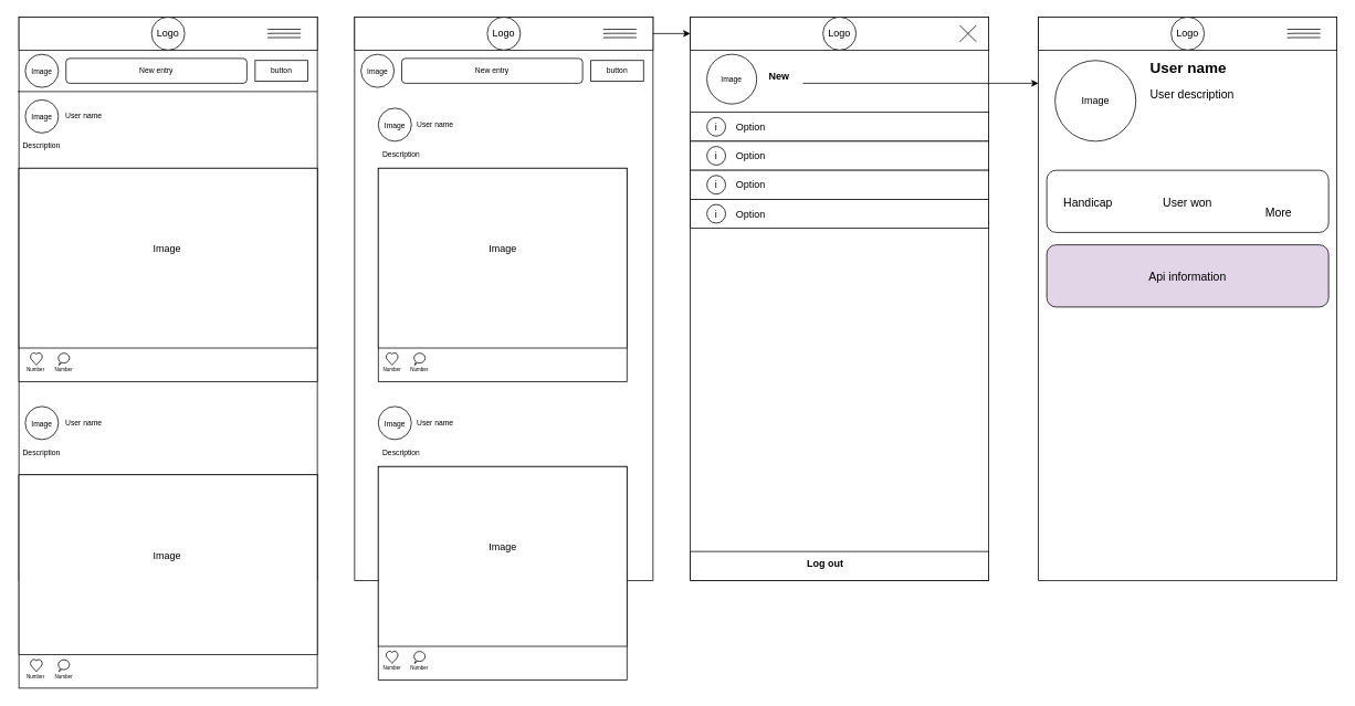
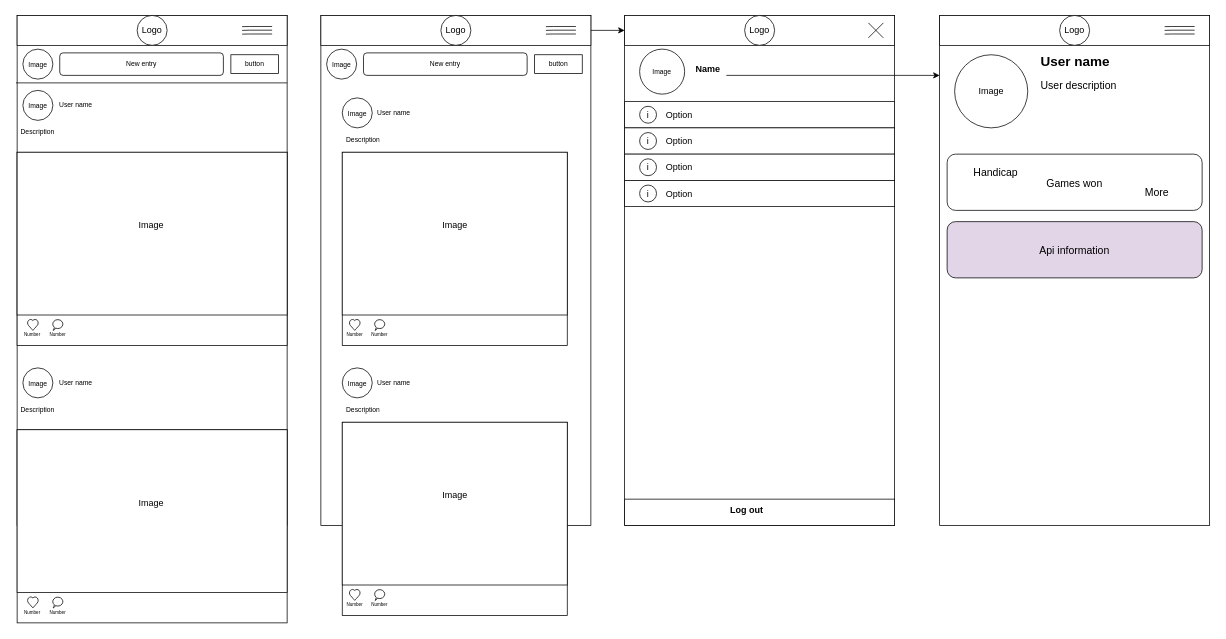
  <mxCell id="0" />
  <mxCell id="1" parent="0" />
  <mxCell id="2" value="" style="rounded=0;whiteSpace=wrap;html=1;" vertex="1" parent="1"><mxGeometry x="832" y="20" width="360" height="680" as="geometry" /></mxCell>
  <mxCell id="3" value="" style="rounded=0;whiteSpace=wrap;html=1;" vertex="1" parent="1"><mxGeometry x="832" y="20" width="360" height="40" as="geometry" /></mxCell>
  <mxCell id="4" value="Logo" style="ellipse;whiteSpace=wrap;html=1;aspect=fixed;" vertex="1" parent="1"><mxGeometry x="992" y="20" width="40" height="40" as="geometry" /></mxCell>
  <mxCell id="5" value="" style="endArrow=none;html=1;rounded=0;" edge="1" parent="1"><mxGeometry width="50" height="50" relative="1" as="geometry"><mxPoint x="1177" y="50" as="sourcePoint" /><mxPoint x="1157" y="30" as="targetPoint" /></mxGeometry></mxCell>
  <mxCell id="6" value="" style="endArrow=none;html=1;rounded=0;" edge="1" parent="1"><mxGeometry width="50" height="50" relative="1" as="geometry"><mxPoint x="1157" y="50" as="sourcePoint" /><mxPoint x="1177" y="30" as="targetPoint" /></mxGeometry></mxCell>
  <mxCell id="7" value="&lt;span style=&quot;font-size: 9px;&quot;&gt;Image&lt;/span&gt;" style="ellipse;whiteSpace=wrap;html=1;aspect=fixed;" vertex="1" parent="1"><mxGeometry x="852.01" y="65" width="60" height="60" as="geometry" /></mxCell>
- <mxCell id="8" value="&lt;h1 style=&quot;font-size: 12px;&quot;&gt;&lt;span style=&quot;font-size: 12px;&quot;&gt;New&lt;/span&gt;&lt;/h1&gt;" style="text;html=1;strokeColor=none;fillColor=none;spacing=5;spacingTop=-21;whiteSpace=wrap;overflow=hidden;rounded=0;textDirection=ltr;fontSize=12;verticalAlign=middle;horizontal=1;" vertex="1" parent="1"><mxGeometry x="922" y="90" width="70" height="25" as="geometry" /></mxCell>
+ <mxCell id="8" value="&lt;h1 style=&quot;font-size: 12px;&quot;&gt;&lt;span style=&quot;font-size: 12px;&quot;&gt;Name&lt;/span&gt;&lt;/h1&gt;" style="text;html=1;strokeColor=none;fillColor=none;spacing=5;spacingTop=-21;whiteSpace=wrap;overflow=hidden;rounded=0;textDirection=ltr;fontSize=12;verticalAlign=middle;horizontal=1;" vertex="1" parent="1"><mxGeometry x="922" y="90" width="70" height="25" as="geometry" /></mxCell>
  <mxCell id="9" value="" style="rounded=0;whiteSpace=wrap;html=1;fontSize=6;" vertex="1" parent="1"><mxGeometry x="832.01" y="135" width="360" height="35" as="geometry" /></mxCell>
  <mxCell id="10" value="" style="rounded=0;whiteSpace=wrap;html=1;fontSize=6;" vertex="1" parent="1"><mxGeometry x="832" y="170" width="360" height="35" as="geometry" /></mxCell>
  <mxCell id="11" value="" style="rounded=0;whiteSpace=wrap;html=1;fontSize=6;" vertex="1" parent="1"><mxGeometry x="832" y="205" width="360" height="35" as="geometry" /></mxCell>
  <mxCell id="12" value="" style="rounded=0;whiteSpace=wrap;html=1;fontSize=6;" vertex="1" parent="1"><mxGeometry x="832" y="240" width="360" height="35" as="geometry" /></mxCell>
  <mxCell id="13" value="&lt;font style=&quot;font-size: 12px;&quot;&gt;Option&lt;/font&gt;" style="text;html=1;strokeColor=none;fillColor=none;align=center;verticalAlign=middle;whiteSpace=wrap;rounded=0;fontSize=6;" vertex="1" parent="1"><mxGeometry x="874.51" y="137.5" width="60" height="30" as="geometry" /></mxCell>
  <mxCell id="14" value="i" style="ellipse;whiteSpace=wrap;html=1;aspect=fixed;" vertex="1" parent="1"><mxGeometry x="852.01" y="141.25" width="22.5" height="22.5" as="geometry" /></mxCell>
  <mxCell id="15" value="&lt;span style=&quot;font-size: 12px;&quot;&gt;Option&lt;/span&gt;" style="text;html=1;strokeColor=none;fillColor=none;align=center;verticalAlign=middle;whiteSpace=wrap;rounded=0;fontSize=6;" vertex="1" parent="1"><mxGeometry x="874.5" y="172.5" width="60" height="30" as="geometry" /></mxCell>
  <mxCell id="16" value="i" style="ellipse;whiteSpace=wrap;html=1;aspect=fixed;" vertex="1" parent="1"><mxGeometry x="852" y="176.25" width="22.5" height="22.5" as="geometry" /></mxCell>
  <mxCell id="17" value="&lt;span style=&quot;font-size: 12px;&quot;&gt;Option&lt;/span&gt;" style="text;html=1;strokeColor=none;fillColor=none;align=center;verticalAlign=middle;whiteSpace=wrap;rounded=0;fontSize=6;" vertex="1" parent="1"><mxGeometry x="874.5" y="207.5" width="60" height="30" as="geometry" /></mxCell>
  <mxCell id="18" value="i" style="ellipse;whiteSpace=wrap;html=1;aspect=fixed;" vertex="1" parent="1"><mxGeometry x="852" y="211.25" width="22.5" height="22.5" as="geometry" /></mxCell>
  <mxCell id="19" value="&lt;span style=&quot;font-size: 12px;&quot;&gt;Option&lt;/span&gt;" style="text;html=1;strokeColor=none;fillColor=none;align=center;verticalAlign=middle;whiteSpace=wrap;rounded=0;fontSize=6;" vertex="1" parent="1"><mxGeometry x="874.5" y="242.5" width="60" height="30" as="geometry" /></mxCell>
  <mxCell id="20" value="i" style="ellipse;whiteSpace=wrap;html=1;aspect=fixed;" vertex="1" parent="1"><mxGeometry x="852" y="246.25" width="22.5" height="22.5" as="geometry" /></mxCell>
  <mxCell id="21" value="" style="rounded=0;whiteSpace=wrap;html=1;" vertex="1" parent="1"><mxGeometry x="427" y="20" width="360" height="680" as="geometry" /></mxCell>
  <mxCell id="22" value="" style="rounded=0;whiteSpace=wrap;html=1;" vertex="1" parent="1"><mxGeometry x="427" y="20" width="360" height="40" as="geometry" /></mxCell>
  <mxCell id="23" value="Logo" style="ellipse;whiteSpace=wrap;html=1;aspect=fixed;" vertex="1" parent="1"><mxGeometry x="587" y="20" width="40" height="40" as="geometry" /></mxCell>
  <mxCell id="24" value="" style="endArrow=none;html=1;rounded=0;" edge="1" parent="1"><mxGeometry width="50" height="50" relative="1" as="geometry"><mxPoint x="767" y="34.83" as="sourcePoint" /><mxPoint x="727" y="35" as="targetPoint" /><Array as="points"><mxPoint x="737" y="34.83" /></Array></mxGeometry></mxCell>
  <mxCell id="25" value="" style="endArrow=none;html=1;rounded=0;" edge="1" parent="1"><mxGeometry width="50" height="50" relative="1" as="geometry"><mxPoint x="767" y="39.73" as="sourcePoint" /><mxPoint x="727" y="40" as="targetPoint" /><Array as="points"><mxPoint x="737" y="39.73" /></Array></mxGeometry></mxCell>
  <mxCell id="26" value="" style="endArrow=none;html=1;rounded=0;" edge="1" parent="1"><mxGeometry width="50" height="50" relative="1" as="geometry"><mxPoint x="767" y="44.83" as="sourcePoint" /><mxPoint x="727" y="45" as="targetPoint" /><Array as="points"><mxPoint x="737" y="44.83" /></Array></mxGeometry></mxCell>
  <mxCell id="27" value="" style="rounded=0;whiteSpace=wrap;html=1;fontSize=12;" vertex="1" parent="1"><mxGeometry x="455.5" y="202.5" width="300" height="257.5" as="geometry" /></mxCell>
  <mxCell id="28" value="&lt;span style=&quot;font-size: 9px;&quot;&gt;Image&lt;/span&gt;" style="ellipse;whiteSpace=wrap;html=1;aspect=fixed;" vertex="1" parent="1"><mxGeometry x="455.5" y="130" width="40" height="40" as="geometry" /></mxCell>
  <mxCell id="29" value="User name" style="text;html=1;strokeColor=none;fillColor=none;align=center;verticalAlign=middle;whiteSpace=wrap;rounded=0;fontSize=9;" vertex="1" parent="1"><mxGeometry x="495.5" y="135" width="56.5" height="30" as="geometry" /></mxCell>
  <mxCell id="30" value="" style="verticalLabelPosition=bottom;verticalAlign=top;html=1;shape=mxgraph.basic.heart;fontSize=9;" vertex="1" parent="1"><mxGeometry x="464.67" y="425" width="15" height="15" as="geometry" /></mxCell>
  <mxCell id="31" value="" style="whiteSpace=wrap;html=1;shape=mxgraph.basic.oval_callout;fontSize=9;" vertex="1" parent="1"><mxGeometry x="497.99" y="425" width="15" height="15" as="geometry" /></mxCell>
  <mxCell id="32" value="&lt;font style=&quot;font-size: 6px;&quot;&gt;Number&lt;/font&gt;" style="text;html=1;strokeColor=none;fillColor=none;align=center;verticalAlign=middle;whiteSpace=wrap;rounded=0;fontSize=9;" vertex="1" parent="1"><mxGeometry x="455.5" y="435" width="33.33" height="20" as="geometry" /></mxCell>
  <mxCell id="33" value="&lt;span style=&quot;font-size: 6px;&quot;&gt;Number&lt;/span&gt;" style="text;html=1;strokeColor=none;fillColor=none;align=center;verticalAlign=middle;whiteSpace=wrap;rounded=0;fontSize=9;" vertex="1" parent="1"><mxGeometry x="488.83" y="435" width="33.33" height="20" as="geometry" /></mxCell>
  <mxCell id="34" value="&lt;h1&gt;&lt;span style=&quot;background-color: initial; font-weight: normal;&quot;&gt;&lt;font style=&quot;font-size: 9px;&quot;&gt;Description&lt;/font&gt;&lt;/span&gt;&lt;br&gt;&lt;/h1&gt;" style="text;html=1;strokeColor=none;fillColor=none;spacing=5;spacingTop=-20;whiteSpace=wrap;overflow=hidden;rounded=0;fontSize=6;" vertex="1" parent="1"><mxGeometry x="455.5" y="180" width="300" height="30" as="geometry" /></mxCell>
  <mxCell id="35" value="" style="rounded=0;whiteSpace=wrap;html=1;fontSize=9;" vertex="1" parent="1"><mxGeometry x="455.5" y="202.5" width="300" height="217" as="geometry" /></mxCell>
  <mxCell id="36" value="Image" style="text;html=1;strokeColor=none;fillColor=none;align=center;verticalAlign=middle;whiteSpace=wrap;rounded=0;fontSize=12;" vertex="1" parent="1"><mxGeometry x="575.5" y="285" width="60" height="30" as="geometry" /></mxCell>
  <mxCell id="37" value="" style="rounded=0;whiteSpace=wrap;html=1;fontSize=12;" vertex="1" parent="1"><mxGeometry x="455.5" y="562.5" width="300" height="257.5" as="geometry" /></mxCell>
  <mxCell id="38" value="&lt;span style=&quot;font-size: 9px;&quot;&gt;Image&lt;/span&gt;" style="ellipse;whiteSpace=wrap;html=1;aspect=fixed;" vertex="1" parent="1"><mxGeometry x="455.5" y="490" width="40" height="40" as="geometry" /></mxCell>
  <mxCell id="39" value="User name" style="text;html=1;strokeColor=none;fillColor=none;align=center;verticalAlign=middle;whiteSpace=wrap;rounded=0;fontSize=9;" vertex="1" parent="1"><mxGeometry x="495.5" y="495" width="56.5" height="30" as="geometry" /></mxCell>
  <mxCell id="40" value="" style="verticalLabelPosition=bottom;verticalAlign=top;html=1;shape=mxgraph.basic.heart;fontSize=9;" vertex="1" parent="1"><mxGeometry x="464.67" y="785" width="15" height="15" as="geometry" /></mxCell>
  <mxCell id="41" value="" style="whiteSpace=wrap;html=1;shape=mxgraph.basic.oval_callout;fontSize=9;" vertex="1" parent="1"><mxGeometry x="497.99" y="785" width="15" height="15" as="geometry" /></mxCell>
  <mxCell id="42" value="&lt;span style=&quot;font-size: 6px;&quot;&gt;Number&lt;/span&gt;" style="text;html=1;strokeColor=none;fillColor=none;align=center;verticalAlign=middle;whiteSpace=wrap;rounded=0;fontSize=9;" vertex="1" parent="1"><mxGeometry x="455.5" y="795" width="33.33" height="20" as="geometry" /></mxCell>
  <mxCell id="43" value="&lt;span style=&quot;font-size: 6px;&quot;&gt;Number&lt;/span&gt;" style="text;html=1;strokeColor=none;fillColor=none;align=center;verticalAlign=middle;whiteSpace=wrap;rounded=0;fontSize=9;" vertex="1" parent="1"><mxGeometry x="488.83" y="795" width="33.33" height="20" as="geometry" /></mxCell>
  <mxCell id="44" value="&lt;h1&gt;&lt;span style=&quot;background-color: initial; font-weight: normal;&quot;&gt;&lt;font style=&quot;font-size: 9px;&quot;&gt;Description&lt;/font&gt;&lt;/span&gt;&lt;/h1&gt;" style="text;html=1;strokeColor=none;fillColor=none;spacing=5;spacingTop=-20;whiteSpace=wrap;overflow=hidden;rounded=0;fontSize=6;" vertex="1" parent="1"><mxGeometry x="455.5" y="540" width="300" height="30" as="geometry" /></mxCell>
  <mxCell id="45" value="" style="rounded=0;whiteSpace=wrap;html=1;fontSize=9;" vertex="1" parent="1"><mxGeometry x="455.5" y="562.5" width="300" height="217" as="geometry" /></mxCell>
  <mxCell id="46" value="Image" style="text;html=1;strokeColor=none;fillColor=none;align=center;verticalAlign=middle;whiteSpace=wrap;rounded=0;fontSize=12;" vertex="1" parent="1"><mxGeometry x="575.5" y="645" width="60" height="30" as="geometry" /></mxCell>
  <mxCell id="47" value="" style="rounded=0;whiteSpace=wrap;html=1;fontSize=6;" vertex="1" parent="1"><mxGeometry x="832" y="665" width="360" height="35" as="geometry" /></mxCell>
  <mxCell id="48" value="&lt;h1 style=&quot;font-size: 12px;&quot;&gt;Log out&lt;/h1&gt;" style="text;html=1;strokeColor=none;fillColor=none;spacing=5;spacingTop=-21;whiteSpace=wrap;overflow=hidden;rounded=0;textDirection=ltr;fontSize=12;verticalAlign=middle;horizontal=1;" vertex="1" parent="1"><mxGeometry x="967.63" y="680" width="88.75" height="20" as="geometry" /></mxCell>
  <mxCell id="49" value="New entry" style="rounded=1;whiteSpace=wrap;html=1;fontSize=9;" vertex="1" parent="1"><mxGeometry x="483.83" y="70" width="218.17" height="30" as="geometry" /></mxCell>
  <mxCell id="50" value="&lt;font style=&quot;font-size: 9px;&quot;&gt;Image&lt;/font&gt;" style="ellipse;whiteSpace=wrap;html=1;aspect=fixed;" vertex="1" parent="1"><mxGeometry x="434.67" y="65" width="40" height="40" as="geometry" /></mxCell>
  <mxCell id="51" value="button" style="rounded=0;whiteSpace=wrap;html=1;fontSize=9;" vertex="1" parent="1"><mxGeometry x="712" y="72.5" width="63.5" height="25" as="geometry" /></mxCell>
  <mxCell id="52" value="" style="endArrow=classic;html=1;rounded=0;fontSize=9;exitX=1;exitY=0.5;exitDx=0;exitDy=0;entryX=0;entryY=0.5;entryDx=0;entryDy=0;" edge="1" parent="1" source="22" target="3"><mxGeometry width="50" height="50" relative="1" as="geometry"><mxPoint x="812" y="20" as="sourcePoint" /><mxPoint x="862" y="-30" as="targetPoint" /></mxGeometry></mxCell>
  <mxCell id="53" value="" style="rounded=0;whiteSpace=wrap;html=1;" vertex="1" parent="1"><mxGeometry x="22" y="20" width="360" height="680" as="geometry" /></mxCell>
  <mxCell id="54" value="" style="rounded=0;whiteSpace=wrap;html=1;" vertex="1" parent="1"><mxGeometry x="22" y="20" width="360" height="40" as="geometry" /></mxCell>
  <mxCell id="55" value="Logo" style="ellipse;whiteSpace=wrap;html=1;aspect=fixed;" vertex="1" parent="1"><mxGeometry x="182" y="20" width="40" height="40" as="geometry" /></mxCell>
  <mxCell id="56" value="" style="endArrow=none;html=1;rounded=0;" edge="1" parent="1"><mxGeometry width="50" height="50" relative="1" as="geometry"><mxPoint y="34.83" as="sourcePoint" x="362" /><mxPoint x="322" y="35" as="targetPoint" /><Array as="points"><mxPoint x="332" y="34.83" /></Array></mxGeometry></mxCell>
  <mxCell id="57" value="" style="endArrow=none;html=1;rounded=0;" edge="1" parent="1"><mxGeometry width="50" height="50" relative="1" as="geometry"><mxPoint y="39.73" as="sourcePoint" x="362" /><mxPoint x="322" y="40" as="targetPoint" /><Array as="points"><mxPoint x="332" y="39.73" /></Array></mxGeometry></mxCell>
  <mxCell id="58" value="" style="endArrow=none;html=1;rounded=0;" edge="1" parent="1"><mxGeometry width="50" height="50" relative="1" as="geometry"><mxPoint y="44.83" as="sourcePoint" x="362" /><mxPoint x="322" y="45" as="targetPoint" /><Array as="points"><mxPoint x="332" y="44.83" /></Array></mxGeometry></mxCell>
  <mxCell id="59" value="" style="rounded=0;whiteSpace=wrap;html=1;fontSize=12;" vertex="1" parent="1"><mxGeometry x="22" y="202.5" width="360" height="257.5" as="geometry" /></mxCell>
  <mxCell id="60" value="&lt;span style=&quot;font-size: 9px;&quot;&gt;Image&lt;/span&gt;" style="ellipse;whiteSpace=wrap;html=1;aspect=fixed;" vertex="1" parent="1"><mxGeometry x="29.67" y="120" width="40" height="40" as="geometry" /></mxCell>
  <mxCell id="61" value="User name" style="text;html=1;strokeColor=none;fillColor=none;align=center;verticalAlign=middle;whiteSpace=wrap;rounded=0;fontSize=9;" vertex="1" parent="1"><mxGeometry x="72.24" y="125" width="56.5" height="30" as="geometry" /></mxCell>
  <mxCell id="62" value="" style="verticalLabelPosition=bottom;verticalAlign=top;html=1;shape=mxgraph.basic.heart;fontSize=9;" vertex="1" parent="1"><mxGeometry x="35.51" y="425" width="15" height="15" as="geometry" /></mxCell>
  <mxCell id="63" value="" style="whiteSpace=wrap;html=1;shape=mxgraph.basic.oval_callout;fontSize=9;" vertex="1" parent="1"><mxGeometry x="68.83" y="425" width="15" height="15" as="geometry" /></mxCell>
  <mxCell id="64" value="&lt;font style=&quot;font-size: 6px;&quot;&gt;Number&lt;/font&gt;" style="text;html=1;strokeColor=none;fillColor=none;align=center;verticalAlign=middle;whiteSpace=wrap;rounded=0;fontSize=9;" vertex="1" parent="1"><mxGeometry x="26.34" y="435" width="33.33" height="20" as="geometry" /></mxCell>
  <mxCell id="65" value="&lt;span style=&quot;font-size: 6px;&quot;&gt;Number&lt;/span&gt;" style="text;html=1;strokeColor=none;fillColor=none;align=center;verticalAlign=middle;whiteSpace=wrap;rounded=0;fontSize=9;" vertex="1" parent="1"><mxGeometry x="59.67" y="435" width="33.33" height="20" as="geometry" /></mxCell>
  <mxCell id="66" value="&lt;h1&gt;&lt;span style=&quot;background-color: initial; font-weight: normal;&quot;&gt;&lt;font style=&quot;font-size: 9px;&quot;&gt;Description&lt;/font&gt;&lt;/span&gt;&lt;br&gt;&lt;/h1&gt;" style="text;html=1;strokeColor=none;fillColor=none;spacing=5;spacingTop=-20;whiteSpace=wrap;overflow=hidden;rounded=0;fontSize=6;" vertex="1" parent="1"><mxGeometry x="22" y="170" width="360" height="30" as="geometry" /></mxCell>
  <mxCell id="67" value="" style="rounded=0;whiteSpace=wrap;html=1;fontSize=9;" vertex="1" parent="1"><mxGeometry x="22" y="202.5" width="360" height="217" as="geometry" /></mxCell>
  <mxCell id="68" value="Image" style="text;html=1;strokeColor=none;fillColor=none;align=center;verticalAlign=middle;whiteSpace=wrap;rounded=0;fontSize=12;" vertex="1" parent="1"><mxGeometry x="170.5" y="285" width="60" height="30" as="geometry" /></mxCell>
  <mxCell id="69" value="New entry" style="rounded=1;whiteSpace=wrap;html=1;fontSize=9;" vertex="1" parent="1"><mxGeometry x="78.83" y="70" width="218.17" height="30" as="geometry" /></mxCell>
  <mxCell id="70" value="&lt;font style=&quot;font-size: 9px;&quot;&gt;Image&lt;/font&gt;" style="ellipse;whiteSpace=wrap;html=1;aspect=fixed;" vertex="1" parent="1"><mxGeometry x="29.67" y="65" width="40" height="40" as="geometry" /></mxCell>
  <mxCell id="71" value="button" style="rounded=0;whiteSpace=wrap;html=1;fontSize=9;" vertex="1" parent="1"><mxGeometry x="307" y="72.5" width="63.5" height="25" as="geometry" /></mxCell>
  <mxCell id="72" value="" style="endArrow=none;html=1;rounded=0;fontSize=9;" edge="1" parent="1"><mxGeometry width="50" height="50" relative="1" as="geometry"><mxPoint x="20.5" y="110" as="sourcePoint" /><mxPoint x="382" y="110" as="targetPoint" /></mxGeometry></mxCell>
  <mxCell id="73" value="" style="rounded=0;whiteSpace=wrap;html=1;fontSize=12;" vertex="1" parent="1"><mxGeometry x="22" y="572.5" width="360" height="257.5" as="geometry" /></mxCell>
  <mxCell id="74" value="&lt;span style=&quot;font-size: 9px;&quot;&gt;Image&lt;/span&gt;" style="ellipse;whiteSpace=wrap;html=1;aspect=fixed;" vertex="1" parent="1"><mxGeometry x="29.67" y="490" width="40" height="40" as="geometry" /></mxCell>
  <mxCell id="75" value="User name" style="text;html=1;strokeColor=none;fillColor=none;align=center;verticalAlign=middle;whiteSpace=wrap;rounded=0;fontSize=9;" vertex="1" parent="1"><mxGeometry x="72.24" y="495" width="56.5" height="30" as="geometry" /></mxCell>
  <mxCell id="76" value="" style="verticalLabelPosition=bottom;verticalAlign=top;html=1;shape=mxgraph.basic.heart;fontSize=9;" vertex="1" parent="1"><mxGeometry x="35.51" y="795" width="15" height="15" as="geometry" /></mxCell>
  <mxCell id="77" value="" style="whiteSpace=wrap;html=1;shape=mxgraph.basic.oval_callout;fontSize=9;" vertex="1" parent="1"><mxGeometry x="68.83" y="795" width="15" height="15" as="geometry" /></mxCell>
  <mxCell id="78" value="&lt;font style=&quot;font-size: 6px;&quot;&gt;Number&lt;/font&gt;" style="text;html=1;strokeColor=none;fillColor=none;align=center;verticalAlign=middle;whiteSpace=wrap;rounded=0;fontSize=9;" vertex="1" parent="1"><mxGeometry x="26.34" y="805" width="33.33" height="20" as="geometry" /></mxCell>
  <mxCell id="79" value="&lt;span style=&quot;font-size: 6px;&quot;&gt;Number&lt;/span&gt;" style="text;html=1;strokeColor=none;fillColor=none;align=center;verticalAlign=middle;whiteSpace=wrap;rounded=0;fontSize=9;" vertex="1" parent="1"><mxGeometry x="59.67" y="805" width="33.33" height="20" as="geometry" /></mxCell>
  <mxCell id="80" value="&lt;h1&gt;&lt;span style=&quot;background-color: initial; font-weight: normal;&quot;&gt;&lt;font style=&quot;font-size: 9px;&quot;&gt;Description&lt;/font&gt;&lt;/span&gt;&lt;br&gt;&lt;/h1&gt;" style="text;html=1;strokeColor=none;fillColor=none;spacing=5;spacingTop=-20;whiteSpace=wrap;overflow=hidden;rounded=0;fontSize=6;" vertex="1" parent="1"><mxGeometry x="22" y="540" width="360" height="30" as="geometry" /></mxCell>
  <mxCell id="81" value="" style="rounded=0;whiteSpace=wrap;html=1;fontSize=9;" vertex="1" parent="1"><mxGeometry x="22" y="572.5" width="360" height="217" as="geometry" /></mxCell>
  <mxCell id="82" value="Image" style="text;html=1;strokeColor=none;fillColor=none;align=center;verticalAlign=middle;whiteSpace=wrap;rounded=0;fontSize=12;" vertex="1" parent="1"><mxGeometry x="170.5" y="655" width="60" height="30" as="geometry" /></mxCell>
  <mxCell id="83" value="" style="rounded=0;whiteSpace=wrap;html=1;" vertex="1" parent="1"><mxGeometry x="1252" y="20" width="360" height="680" as="geometry" /></mxCell>
  <mxCell id="84" value="" style="rounded=0;whiteSpace=wrap;html=1;" vertex="1" parent="1"><mxGeometry x="1252" y="20" width="360" height="40" as="geometry" /></mxCell>
  <mxCell id="85" value="Logo" style="ellipse;whiteSpace=wrap;html=1;aspect=fixed;" vertex="1" parent="1"><mxGeometry x="1412" y="20" width="40" height="40" as="geometry" /></mxCell>
  <mxCell id="86" value="" style="endArrow=none;html=1;rounded=0;" edge="1" parent="1"><mxGeometry width="50" height="50" relative="1" as="geometry"><mxPoint x="1592" y="34.83" as="sourcePoint" /><mxPoint x="1552" y="35" as="targetPoint" /><Array as="points"><mxPoint x="1562" y="34.83" /></Array></mxGeometry></mxCell>
  <mxCell id="87" value="" style="endArrow=none;html=1;rounded=0;" edge="1" parent="1"><mxGeometry width="50" height="50" relative="1" as="geometry"><mxPoint x="1592" y="39.73" as="sourcePoint" /><mxPoint x="1552" y="40" as="targetPoint" /><Array as="points"><mxPoint x="1562" y="39.73" /></Array></mxGeometry></mxCell>
  <mxCell id="88" value="" style="endArrow=none;html=1;rounded=0;" edge="1" parent="1"><mxGeometry width="50" height="50" relative="1" as="geometry"><mxPoint x="1592" y="44.83" as="sourcePoint" /><mxPoint x="1552" y="45" as="targetPoint" /><Array as="points"><mxPoint x="1562" y="44.83" /></Array></mxGeometry></mxCell>
  <mxCell id="89" value="" style="endArrow=classic;html=1;rounded=0;fontSize=9;exitX=1;exitY=0.5;exitDx=0;exitDy=0;" edge="1" parent="1"><mxGeometry width="50" height="50" relative="1" as="geometry"><mxPoint x="967.63" y="100" as="sourcePoint" /><mxPoint x="1252" y="100" as="targetPoint" /></mxGeometry></mxCell>
  <mxCell id="90" value="&lt;font style=&quot;font-size: 12px;&quot;&gt;Image&lt;/font&gt;" style="ellipse;whiteSpace=wrap;html=1;aspect=fixed;" vertex="1" parent="1"><mxGeometry x="1272" y="72.5" width="97.5" height="97.5" as="geometry" /></mxCell>
  <mxCell id="91" value="&lt;h1&gt;&lt;font style=&quot;font-size: 18px;&quot;&gt;User name&lt;/font&gt;&lt;/h1&gt;&lt;p&gt;&lt;font style=&quot;font-size: 14px;&quot;&gt;User description&lt;/font&gt;&lt;/p&gt;" style="text;html=1;strokeColor=none;fillColor=none;spacing=5;spacingTop=-20;whiteSpace=wrap;overflow=hidden;rounded=0;fontSize=9;" vertex="1" parent="1"><mxGeometry x="1382" y="70" width="190" height="60" as="geometry" /></mxCell>
  <mxCell id="92" value="Api information" style="rounded=1;whiteSpace=wrap;html=1;fontSize=14;fillColor=#e1d5e7;" vertex="1" parent="1"><mxGeometry x="1262" y="295" width="340" height="75" as="geometry" /></mxCell>
  <mxCell id="93" value="" style="rounded=1;whiteSpace=wrap;html=1;fontSize=14;" vertex="1" parent="1"><mxGeometry x="1262" y="205" width="340" height="75" as="geometry" /></mxCell>
- <mxCell id="94" value="Handicap" style="text;html=1;strokeColor=none;fillColor=none;align=center;verticalAlign=middle;whiteSpace=wrap;rounded=0;fontSize=14;" vertex="1" parent="1"><mxGeometry x="1282" y="228.75" width="60" height="30" as="geometry" /></mxCell>
- <mxCell id="95" value="User won" style="text;html=1;strokeColor=none;fillColor=none;align=center;verticalAlign=middle;whiteSpace=wrap;rounded=0;fontSize=14;" vertex="1" parent="1"><mxGeometry x="1392" y="228.75" width="80" height="30" as="geometry" /></mxCell>
+ <mxCell id="94" value="Handicap" style="text;html=1;strokeColor=none;fillColor=none;align=center;verticalAlign=middle;whiteSpace=wrap;rounded=0;fontSize=14;" vertex="1" parent="1"><mxGeometry x="1297" y="213.75" width="60" height="30" as="geometry" /></mxCell>
+ <mxCell id="95" value="Games won" style="text;html=1;strokeColor=none;fillColor=none;align=center;verticalAlign=middle;whiteSpace=wrap;rounded=0;fontSize=14;" vertex="1" parent="1"><mxGeometry x="1392" y="228.75" width="80" height="30" as="geometry" /></mxCell>
  <mxCell id="96" value="More" style="text;html=1;strokeColor=none;fillColor=none;align=center;verticalAlign=middle;whiteSpace=wrap;rounded=0;fontSize=14;" vertex="1" parent="1"><mxGeometry x="1502" y="241.25" width="80" height="30" as="geometry" /></mxCell>
